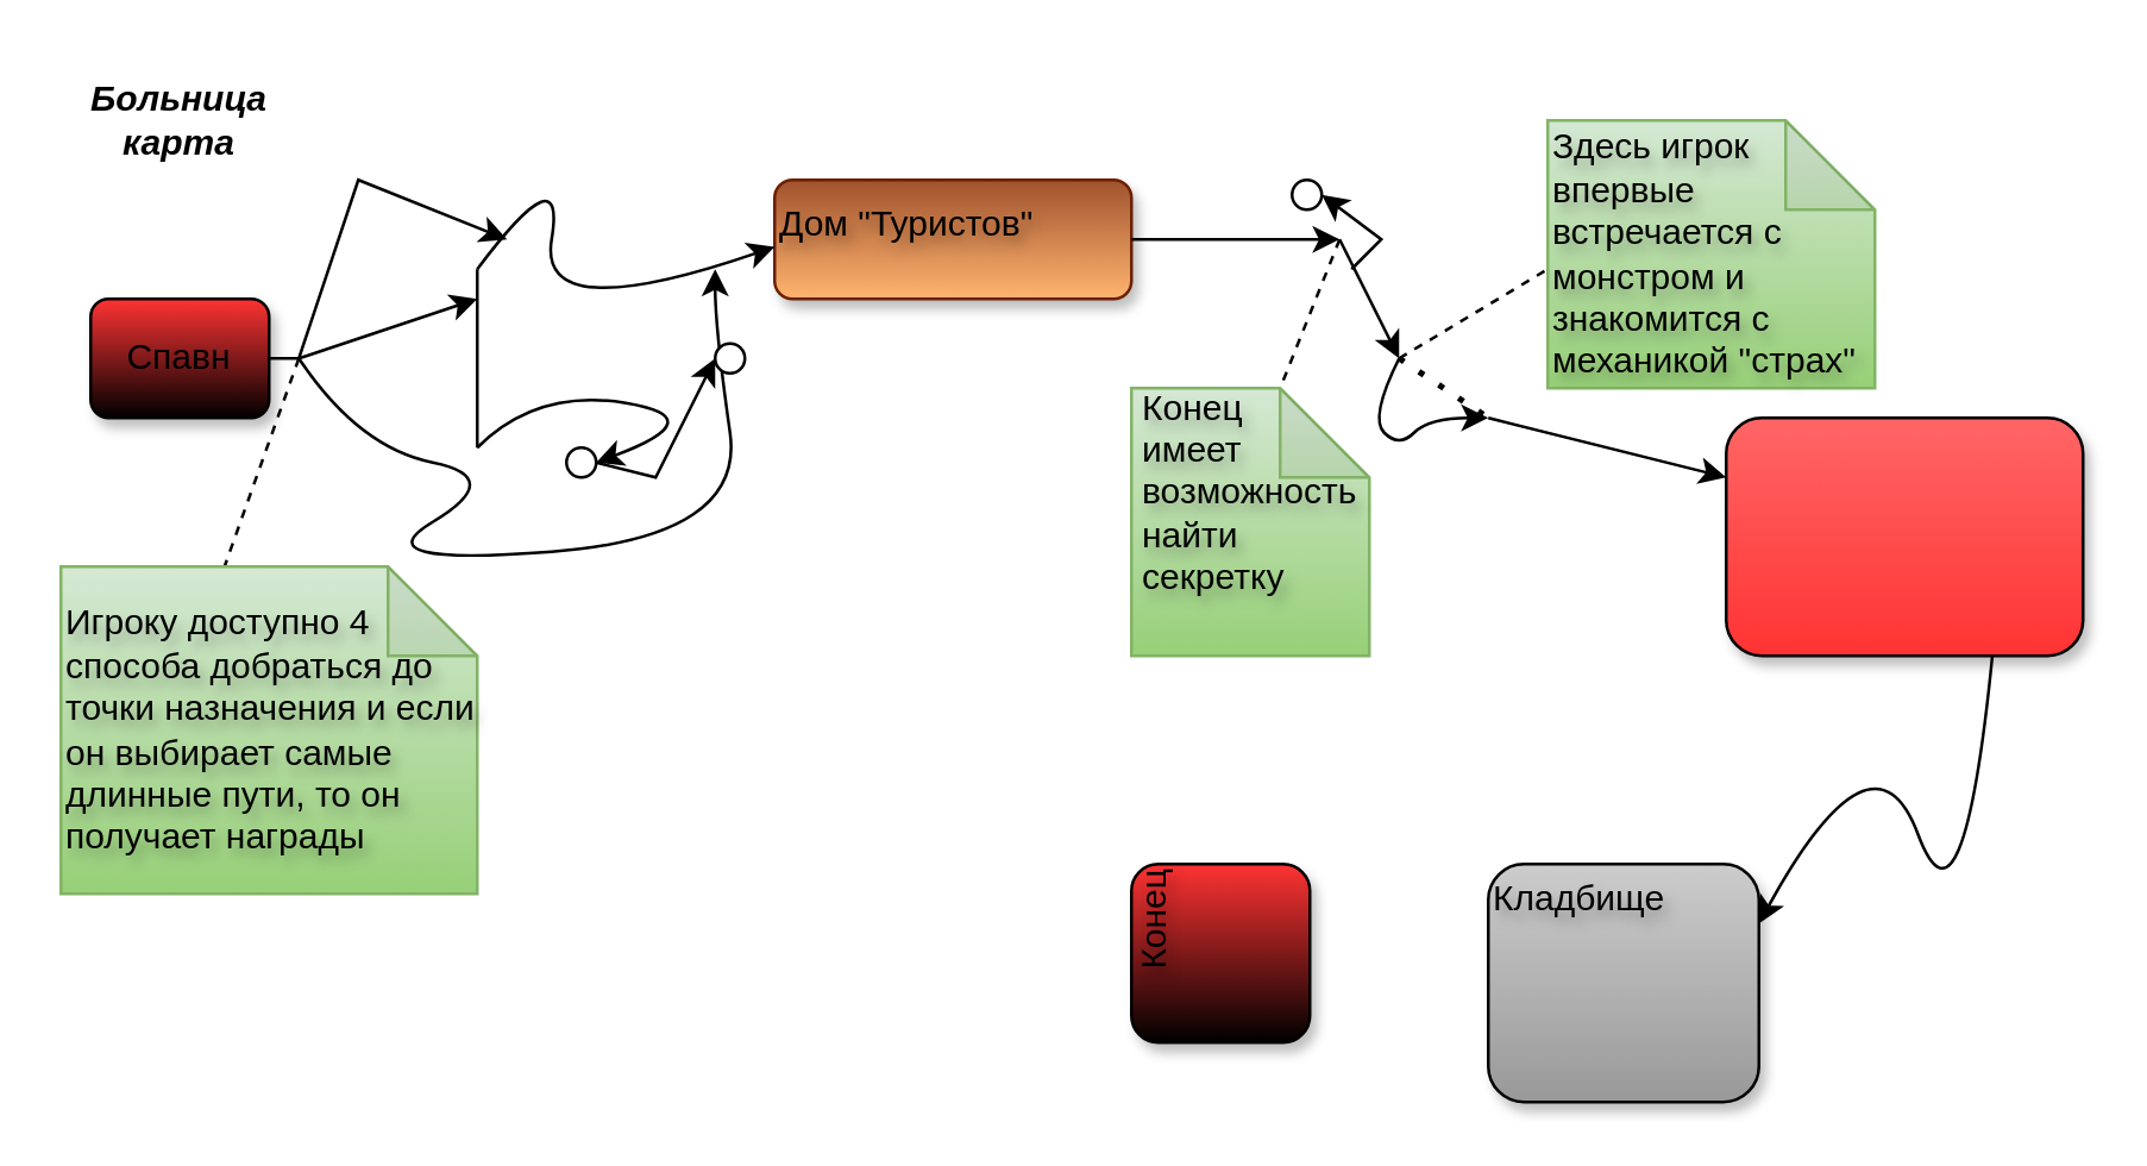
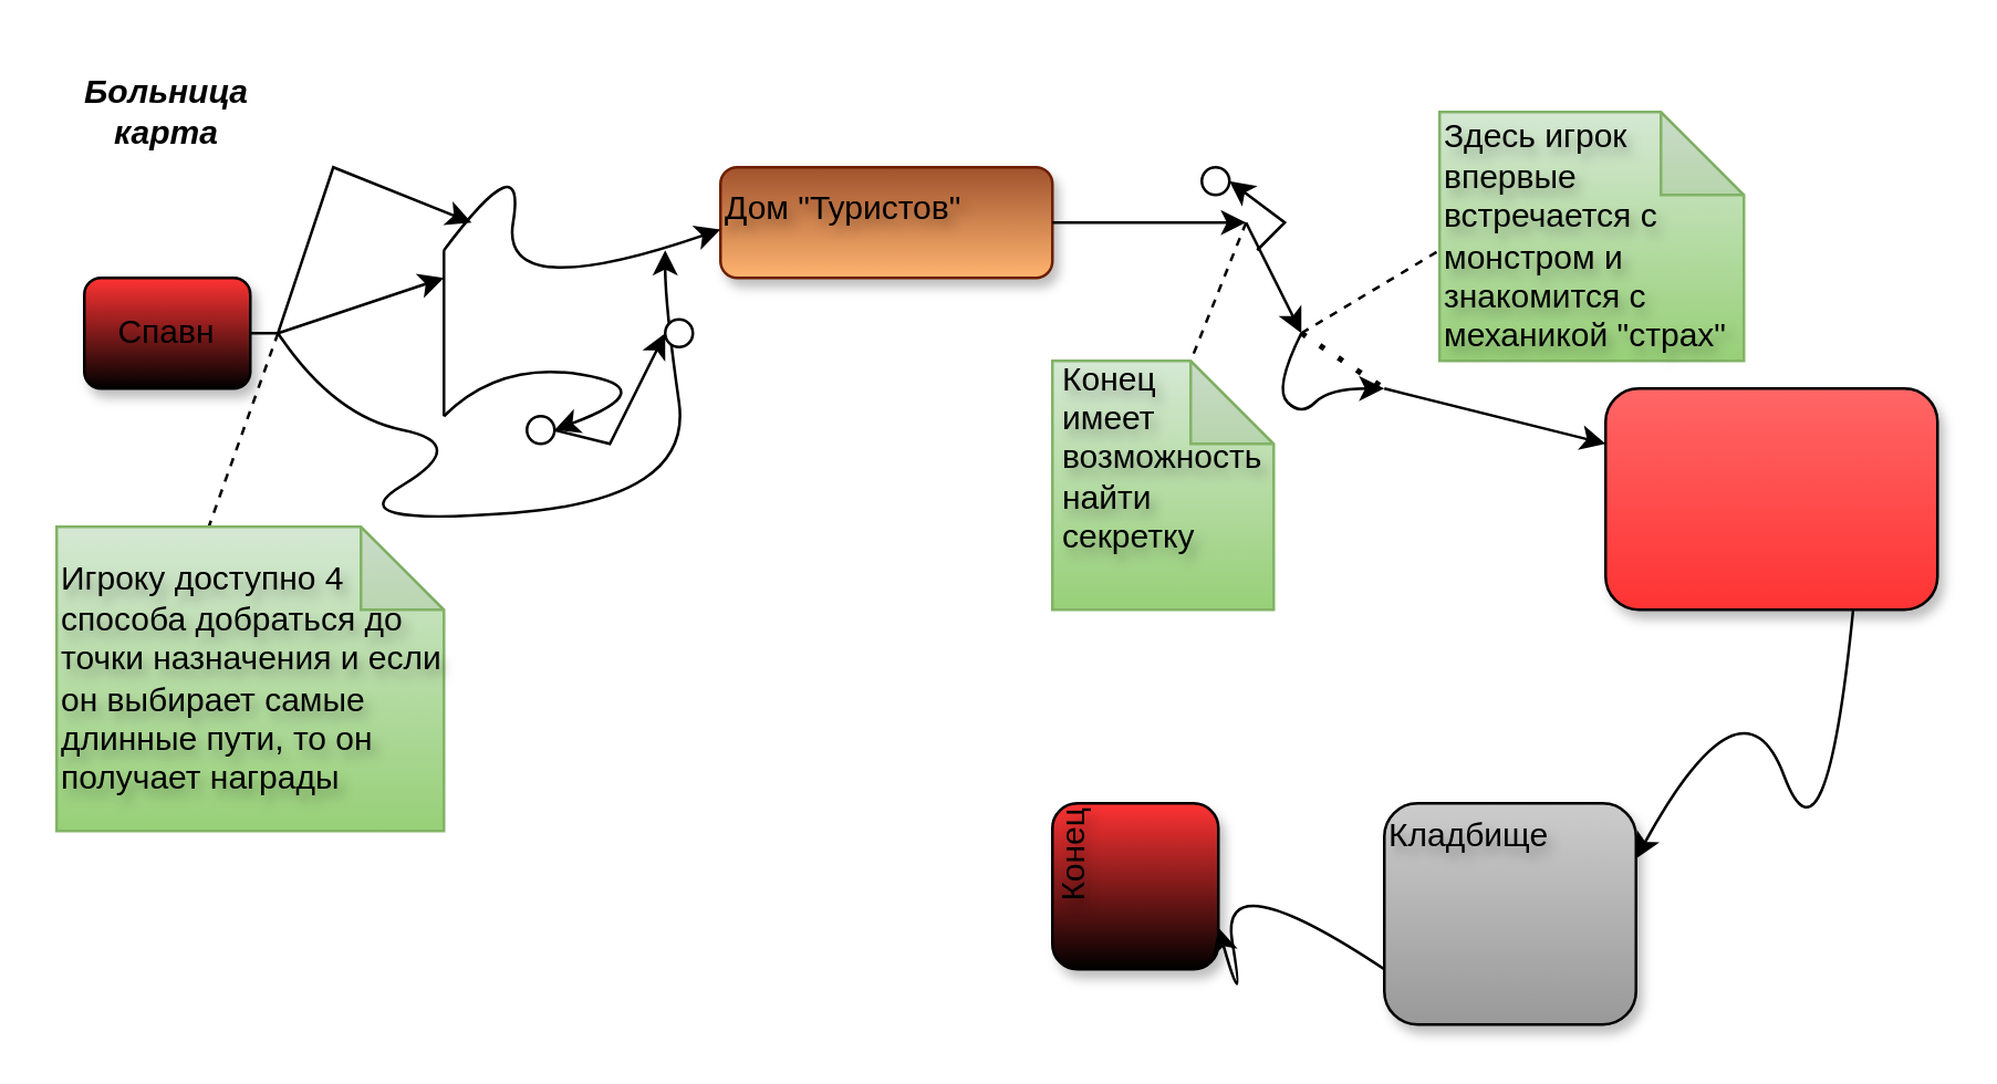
  <mxCell id="0" />
  <mxCell id="1" parent="0" />
  <mxCell id="2" value="&lt;span&gt;&lt;b&gt;&lt;i&gt;Больница карта&lt;/i&gt;&lt;/b&gt;&lt;/span&gt;" style="text;html=1;align=center;verticalAlign=middle;whiteSpace=wrap;rounded=0;" vertex="1" parent="1"><mxGeometry width="80" height="40" as="geometry" x="20" y="20" /></mxCell>
  <mxCell id="3" value="Спавн" style="rounded=1;whiteSpace=wrap;html=1;fillColor=#FF3333;strokeColor=#000000;gradientColor=default;gradientDirection=south;shadow=1;" vertex="1" parent="1"><mxGeometry x="30" y="100" width="60" height="40" as="geometry" /></mxCell>
  <mxCell id="4" value="" style="rounded=1;whiteSpace=wrap;html=1;fillColor=#a0522d;fontColor=#ffffff;strokeColor=#6D1F00;gradientColor=#FFB570;shadow=1;" vertex="1" parent="1"><mxGeometry x="260" y="60" width="120" height="40" as="geometry" /></mxCell>
  <mxCell id="5" value="Дом &quot;Туристов&quot;" style="text;html=1;align=left;verticalAlign=middle;whiteSpace=wrap;rounded=0;textShadow=1;" vertex="1" parent="1"><mxGeometry x="260" y="60" width="90" height="30" as="geometry" /></mxCell>
  <mxCell id="6" value="" style="endArrow=none;html=1;rounded=0;" edge="1" parent="1"><mxGeometry width="50" height="50" relative="1" as="geometry"><mxPoint x="160" y="150" as="sourcePoint" /><mxPoint x="160" y="90" as="targetPoint" /></mxGeometry></mxCell>
  <mxCell id="7" value="" style="curved=1;endArrow=classic;html=1;rounded=0;entryX=0.5;entryY=0;entryDx=0;entryDy=0;" edge="1" parent="1" target="8"><mxGeometry width="50" height="50" relative="1" as="geometry"><mxPoint x="160" y="150" as="sourcePoint" /><mxPoint x="180" y="160" as="targetPoint" /><Array as="points"><mxPoint x="180" y="130" /><mxPoint x="240" y="140" /></Array></mxGeometry></mxCell>
  <mxCell id="8" value="" style="ellipse;whiteSpace=wrap;html=1;aspect=fixed;direction=south;" vertex="1" parent="1"><mxGeometry x="190" y="150" width="10" height="10" as="geometry" /></mxCell>
  <mxCell id="9" value="" style="curved=1;endArrow=classic;html=1;rounded=0;entryX=0;entryY=0.75;entryDx=0;entryDy=0;" edge="1" parent="1" target="5"><mxGeometry width="50" height="50" relative="1" as="geometry"><mxPoint x="160" y="90" as="sourcePoint" /><mxPoint x="260" y="90" as="targetPoint" /><Array as="points"><mxPoint x="190" y="50" /><mxPoint x="180" y="110" /></Array></mxGeometry></mxCell>
  <mxCell id="10" value="" style="endArrow=classic;html=1;rounded=0;" edge="1" parent="1"><mxGeometry width="50" height="50" relative="1" as="geometry"><mxPoint x="100" y="120" as="sourcePoint" /><mxPoint x="170" y="80" as="targetPoint" /><Array as="points"><mxPoint x="120" y="60" /></Array></mxGeometry></mxCell>
  <mxCell id="11" value="" style="endArrow=none;html=1;rounded=0;exitX=1;exitY=0.5;exitDx=0;exitDy=0;" edge="1" parent="1" source="3"><mxGeometry width="50" height="50" relative="1" as="geometry"><mxPoint x="170" y="180" as="sourcePoint" /><mxPoint x="100" y="120" as="targetPoint" /></mxGeometry></mxCell>
  <mxCell id="12" value="" style="endArrow=classic;html=1;rounded=0;" edge="1" parent="1"><mxGeometry width="50" height="50" relative="1" as="geometry"><mxPoint x="100" y="120" as="sourcePoint" /><mxPoint x="160" y="100" as="targetPoint" /></mxGeometry></mxCell>
  <mxCell id="13" value="" style="curved=1;endArrow=classic;html=1;rounded=0;" edge="1" parent="1"><mxGeometry width="50" height="50" relative="1" as="geometry"><mxPoint x="100" y="120" as="sourcePoint" /><mxPoint x="240" y="90" as="targetPoint" /><Array as="points"><mxPoint x="120" y="150" /><mxPoint x="170" y="160" /><mxPoint x="120" y="190" /><mxPoint x="250" y="180" /><mxPoint x="240" y="110" /></Array></mxGeometry></mxCell>
  <mxCell id="14" value="" style="endArrow=classic;html=1;rounded=0;exitX=0.5;exitY=0;exitDx=0;exitDy=0;" edge="1" parent="1" source="8"><mxGeometry width="50" height="50" relative="1" as="geometry"><mxPoint x="210" y="170" as="sourcePoint" /><mxPoint x="240" y="120" as="targetPoint" /><Array as="points"><mxPoint x="220" y="160" /></Array></mxGeometry></mxCell>
  <mxCell id="15" value="" style="ellipse;whiteSpace=wrap;html=1;aspect=fixed;" vertex="1" parent="1"><mxGeometry x="240" y="115" width="10" height="10" as="geometry" /></mxCell>
  <mxCell id="16" value="" style="endArrow=none;dashed=1;html=1;rounded=0;entryX=0;entryY=0;entryDx=55;entryDy=0;entryPerimeter=0;" edge="1" parent="1" target="17"><mxGeometry width="50" height="50" relative="1" as="geometry"><mxPoint x="100" y="120" as="sourcePoint" /><mxPoint x="60" y="180" as="targetPoint" /></mxGeometry></mxCell>
  <mxCell id="17" value="Игроку доступно 4 способа добраться до точки назначения и если он выбирает самые длинные пути, то он получает награды" style="shape=note;whiteSpace=wrap;html=1;backgroundOutline=1;darkOpacity=0.05;align=left;fillColor=#d5e8d4;gradientColor=#97d077;strokeColor=#82b366;textShadow=1;labelBorderColor=none;labelBackgroundColor=none;" vertex="1" parent="1"><mxGeometry y="190" width="140" height="110" as="geometry" x="20" /></mxCell>
  <mxCell id="18" value="" style="rounded=1;whiteSpace=wrap;html=1;fillColor=#FF6666;fillStyle=dashed;gradientColor=#FF3333;gradientDirection=south;strokeColor=default;glass=0;shadow=1;" vertex="1" parent="1"><mxGeometry x="580" y="140" width="120" height="80" as="geometry" /></mxCell>
  <mxCell id="19" value="" style="endArrow=classic;html=1;rounded=0;" edge="1" parent="1"><mxGeometry width="50" height="50" relative="1" as="geometry"><mxPoint x="380" y="80" as="sourcePoint" /><mxPoint x="450" y="80" as="targetPoint" /></mxGeometry></mxCell>
  <mxCell id="20" value="" style="endArrow=classic;html=1;rounded=0;entryX=1;entryY=0.5;entryDx=0;entryDy=0;" edge="1" parent="1" target="21"><mxGeometry width="50" height="50" relative="1" as="geometry"><mxPoint x="454" y="90" as="sourcePoint" /><mxPoint x="444" y="70" as="targetPoint" /><Array as="points"><mxPoint x="464" y="80" /></Array></mxGeometry></mxCell>
  <mxCell id="21" value="" style="ellipse;whiteSpace=wrap;html=1;aspect=fixed;" vertex="1" parent="1"><mxGeometry x="434" y="60" width="10" height="10" as="geometry" /></mxCell>
  <mxCell id="22" value="" style="endArrow=classic;html=1;rounded=0;" edge="1" parent="1"><mxGeometry width="50" height="50" relative="1" as="geometry"><mxPoint x="450" y="80" as="sourcePoint" /><mxPoint x="470" y="120" as="targetPoint" /></mxGeometry></mxCell>
  <mxCell id="23" value="" style="endArrow=classic;html=1;rounded=0;entryX=0;entryY=0.25;entryDx=0;entryDy=0;" edge="1" parent="1" target="18"><mxGeometry width="50" height="50" relative="1" as="geometry"><mxPoint x="500" y="140" as="sourcePoint" /><mxPoint x="500" y="90" as="targetPoint" /></mxGeometry></mxCell>
  <mxCell id="24" value="" style="curved=1;endArrow=classic;html=1;rounded=0;" edge="1" parent="1"><mxGeometry width="50" height="50" relative="1" as="geometry"><mxPoint x="470" y="120" as="sourcePoint" /><mxPoint x="500" y="140" as="targetPoint" /><Array as="points"><mxPoint x="460" y="140" /><mxPoint x="470" y="150" /><mxPoint x="480" y="140" /></Array></mxGeometry></mxCell>
  <mxCell id="25" value="" style="endArrow=none;dashed=1;html=1;dashPattern=1 3;strokeWidth=2;rounded=0;" edge="1" parent="1"><mxGeometry width="50" height="50" relative="1" as="geometry"><mxPoint x="470" y="120" as="sourcePoint" /><mxPoint x="500" y="140" as="targetPoint" /></mxGeometry></mxCell>
  <mxCell id="26" value="" style="endArrow=none;dashed=1;html=1;rounded=0;entryX=0;entryY=0;entryDx=50;entryDy=0;entryPerimeter=0;" edge="1" parent="1" target="28"><mxGeometry width="50" height="50" relative="1" as="geometry"><mxPoint x="450" y="80" as="sourcePoint" /><mxPoint x="410" y="130" as="targetPoint" /></mxGeometry></mxCell>
  <mxCell id="27" value="" style="endArrow=none;dashed=1;html=1;rounded=0;" edge="1" parent="1"><mxGeometry width="50" height="50" relative="1" as="geometry"><mxPoint x="470" y="120" as="sourcePoint" /><mxPoint x="520" y="90" as="targetPoint" /></mxGeometry></mxCell>
  <mxCell id="28" value="Конец&lt;div&gt;имеет возможность найти секретку&lt;/div&gt;" style="shape=note;whiteSpace=wrap;html=1;backgroundOutline=1;darkOpacity=0.05;align=left;spacingBottom=20;spacingLeft=2;fillColor=#d5e8d4;gradientColor=#97d077;strokeColor=#82b366;textShadow=1;" vertex="1" parent="1"><mxGeometry x="380" y="130" width="80" height="90" as="geometry" /></mxCell>
  <mxCell id="29" value="Здесь игрок&amp;nbsp;&lt;div&gt;впервые встречается с монстром и знакомится с механикой &quot;страх&quot;&lt;/div&gt;" style="shape=note;whiteSpace=wrap;html=1;backgroundOutline=1;darkOpacity=0.05;align=left;fillColor=#d5e8d4;gradientColor=#97d077;strokeColor=#82b366;textShadow=1;" vertex="1" parent="1"><mxGeometry x="520" y="40" width="110" height="90" as="geometry" /></mxCell>
  <mxCell id="30" value="Кладбище" style="rounded=1;whiteSpace=wrap;html=1;strokeWidth=1;perimeterSpacing=0;textShadow=1;align=left;spacing=2;spacingBottom=56;labelPosition=center;verticalLabelPosition=middle;verticalAlign=middle;fillColor=#CCCCCC;gradientColor=#999999;shadow=1;" vertex="1" parent="1"><mxGeometry x="500" y="290" width="91" height="80" as="geometry" /></mxCell>
  <mxCell id="31" value="" style="curved=1;endArrow=classic;html=1;rounded=0;entryX=1;entryY=0.25;entryDx=0;entryDy=0;exitX=0.75;exitY=1;exitDx=0;exitDy=0;" edge="1" parent="1" target="30"><mxGeometry width="50" height="50" relative="1" as="geometry"><mxPoint x="669.5" y="220" as="sourcePoint" /><mxPoint x="550.5" y="310" as="targetPoint" /><Array as="points"><mxPoint x="659.5" y="320" /><mxPoint x="629.5" y="240" /></Array></mxGeometry></mxCell>
  <mxCell id="32" value="Конец" style="rounded=1;whiteSpace=wrap;html=1;direction=east;align=right;textShadow=1;labelPosition=center;verticalLabelPosition=middle;verticalAlign=top;horizontal=0;spacing=2;spacingBottom=-1;spacingLeft=0;spacingTop=-6;gradientColor=default;fillColor=#FF3333;shadow=1;" vertex="1" parent="1"><mxGeometry x="380" y="290" width="60" height="60" as="geometry" /></mxCell>
+ <mxCell id="33" value="" style="curved=1;endArrow=classic;html=1;rounded=0;entryX=1;entryY=0.75;entryDx=0;entryDy=0;exitX=0;exitY=0.75;exitDx=0;exitDy=0;" edge="1" parent="1" source="30" target="32"><mxGeometry width="50" height="50" relative="1" as="geometry"><mxPoint x="370" y="290" as="sourcePoint" /><mxPoint x="420" y="240" as="targetPoint" /><Array as="points"><mxPoint x="440" y="310" /><mxPoint x="450" y="370" /></Array></mxGeometry></mxCell>
